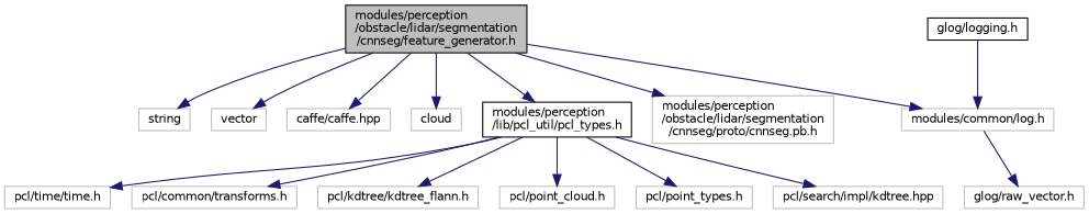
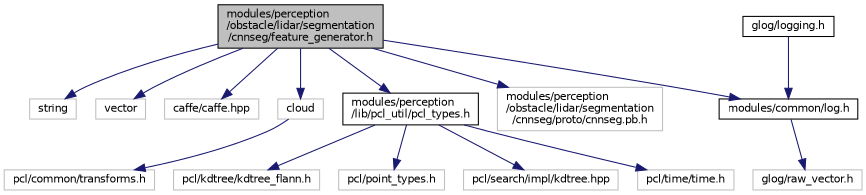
  digraph {
    node [color=grey75 fillcolor=white fontname=Helvetica fontsize=10 shape=record style=filled]
    edge [color=midnightblue fontname=Helvetica fontsize=10 labelfontname=Helvetica labelfontsize=10 style=solid]
    n1 [color=black fillcolor=grey75 fontcolor=black height=0.2 label="modules/perception\l/obstacle/lidar/segmentation\l/cnnseg/feature_generator.h" width=0.4]
    n2 [height=0.2 label=cloud width=0.4]
    n3 [height=0.2 label=string width=0.4]
    n4 [height=0.2 label=vector width=0.4]
    n5 [height=0.2 label="caffe/caffe.hpp" width=0.4]
-   n6 [height=0.2 label="modules/common/log.h" width=0.4]
+   n6 [color=black height=0.2 label="modules/common/log.h" width=0.4]
    n7 [color=black height=0.2 label="modules/perception\l/lib/pcl_util/pcl_types.h" width=0.4]
    n8 [height=0.2 label="modules/perception\l/obstacle/lidar/segmentation\l/cnnseg/proto/cnnseg.pb.h" width=0.4]
    n9 [height=0.2 label="glog/raw_vector.h" width=0.4]
    n10 [height=0.2 label="pcl/time/time.h" width=0.4]
    n11 [height=0.2 label="pcl/common/transforms.h" width=0.4]
    n12 [height=0.2 label="pcl/kdtree/kdtree_flann.h" width=0.4]
-   n13 [height=0.2 label="pcl/point_cloud.h" width=0.4]
    n14 [height=0.2 label="pcl/point_types.h" width=0.4]
    n15 [height=0.2 label="pcl/search/impl/kdtree.hpp" width=0.4]
    n16 [color=black height=0.2 label="glog/logging.h" width=0.4]
    n1 -> n2
    n1 -> n3
    n1 -> n4
    n1 -> n5
    n1 -> n6
    n1 -> n7
    n1 -> n8
    n6 -> n9
    n7 -> n10
-   n7 -> n11
+   n2 -> n11
    n7 -> n12
-   n7 -> n13
    n7 -> n14
    n7 -> n15
    n16 -> n6
  }
